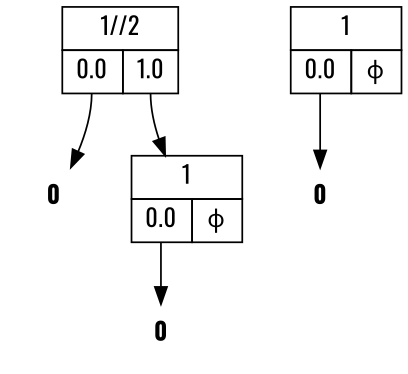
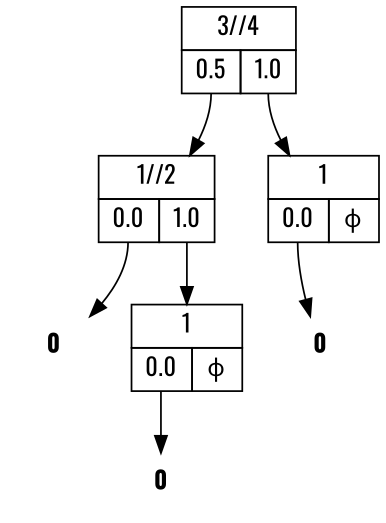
  digraph {
    fontname=Oswald
    node [margin=0 shape=none fontname=Oswald]
    edge [tailport=L fontname=Oswald]
+   n1 [label=<<TABLE BORDER="0" CELLBORDER="1" CELLSPACING="0" CELLPADDING="4">          <TR><TD COLSPAN="2">3//4</TD></TR>          <TR><TD PORT="L"> 0.5 </TD><TD PORT="R"> 1.0 </TD></TR>          </TABLE>>]
    n2 [label=<<TABLE BORDER="0" CELLBORDER="1" CELLSPACING="0" CELLPADDING="4">          <TR><TD COLSPAN="2">1//2</TD></TR>          <TR><TD PORT="L"> 0.0 </TD><TD PORT="R"> 1.0 </TD></TR>          </TABLE>>]
    n3 [label=<<TABLE BORDER="0" CELLBORDER="1" CELLSPACING="0" CELLPADDING="4">          <TR><TD COLSPAN="2">1</TD></TR>          <TR><TD PORT="L"> 0.0 </TD><TD PORT="R"> ϕ </TD></TR>          </TABLE>>]
    n4 [label=<<B>0</B>>]
    n5 [label=<<TABLE BORDER="0" CELLBORDER="1" CELLSPACING="0" CELLPADDING="4">          <TR><TD COLSPAN="2">1</TD></TR>          <TR><TD PORT="L"> 0.0 </TD><TD PORT="R"> ϕ </TD></TR>          </TABLE>>]
    n6 [label=<<B>0</B>>]
    n7 [label=<<B>0</B>>]
+   n1 -> n2
+   n1 -> n3 [tailport=R]
    n2 -> n4
    n2 -> n5 [tailport=R]
    n3 -> n7
    n5 -> n6
  }
